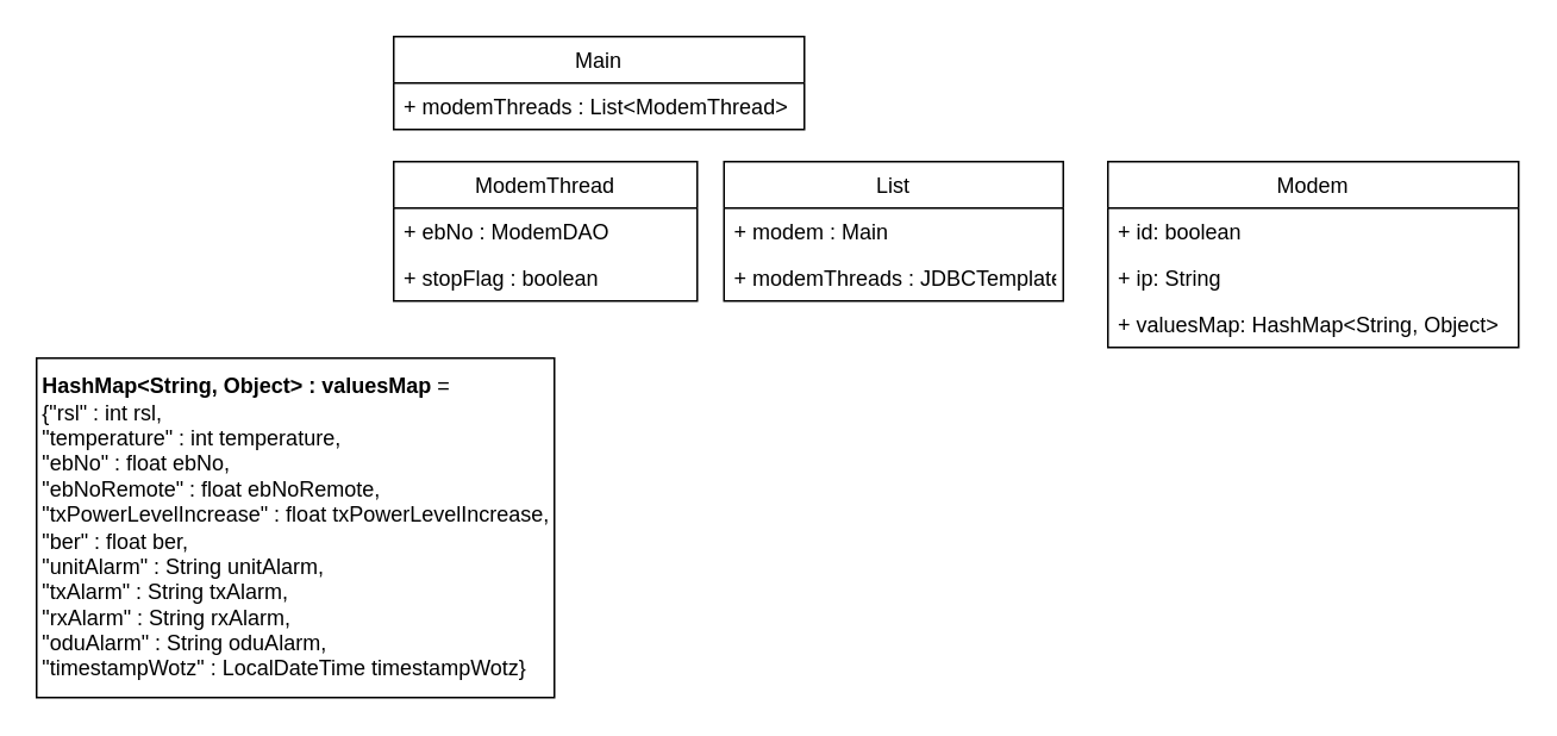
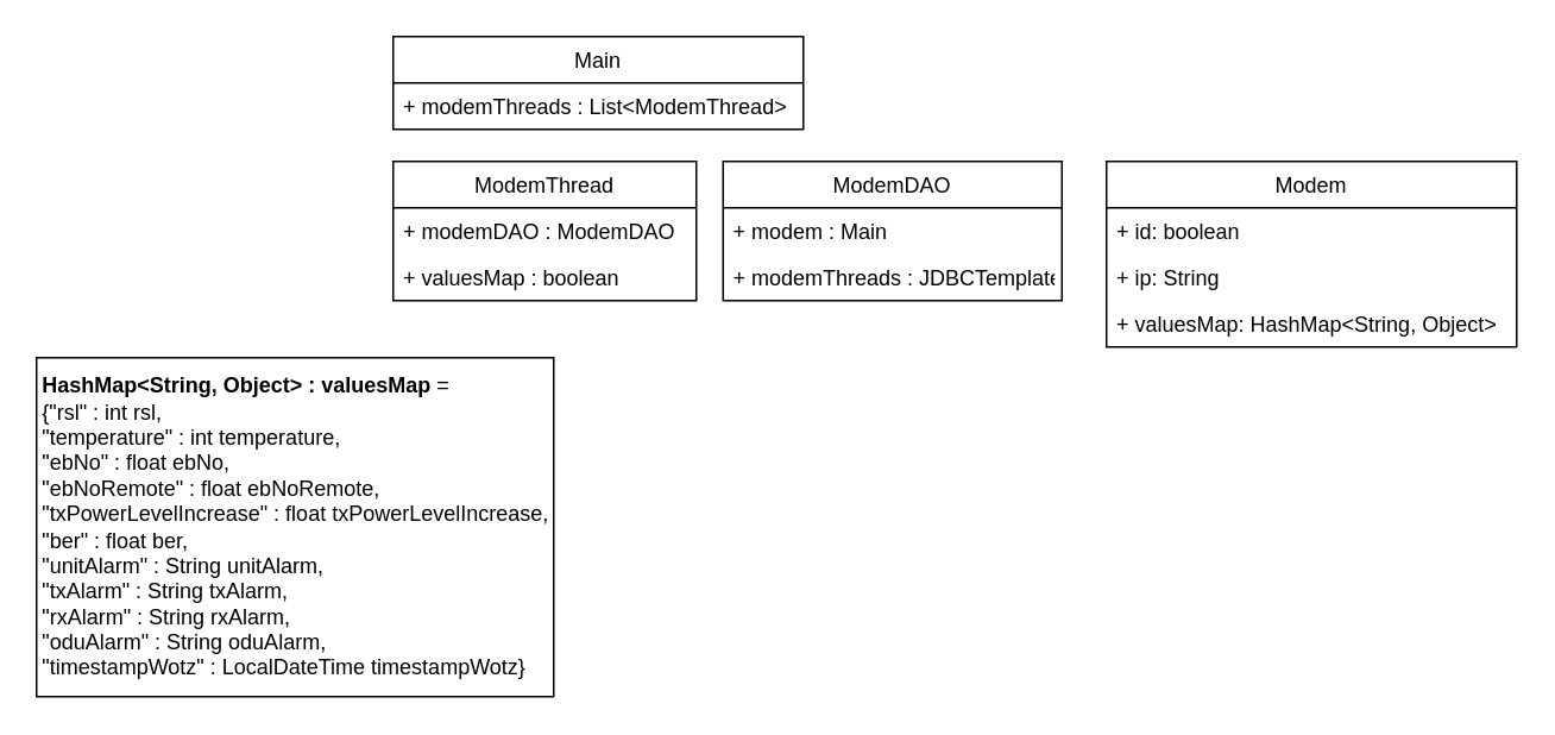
  <mxCell id="0" />
  <mxCell id="1" parent="0" />
- <mxCell id="2" value="List" style="swimlane;fontStyle=0;childLayout=stackLayout;horizontal=1;startSize=26;fillColor=none;horizontalStack=0;resizeParent=1;resizeParentMax=0;resizeLast=0;collapsible=1;marginBottom=0;" vertex="1" parent="1"><mxGeometry x="405" y="90" width="190" height="78" as="geometry" /></mxCell>
+ <mxCell id="2" value="ModemDAO" style="swimlane;fontStyle=0;childLayout=stackLayout;horizontal=1;startSize=26;fillColor=none;horizontalStack=0;resizeParent=1;resizeParentMax=0;resizeLast=0;collapsible=1;marginBottom=0;" vertex="1" parent="1"><mxGeometry x="405" y="90" width="190" height="78" as="geometry" /></mxCell>
  <mxCell id="3" value="+ modem : Main" style="text;strokeColor=none;fillColor=none;align=left;verticalAlign=top;spacingLeft=4;spacingRight=4;overflow=hidden;rotatable=0;points=[[0,0.5],[1,0.5]];portConstraint=eastwest;" vertex="1" parent="2"><mxGeometry y="26" width="190" height="26" as="geometry" /></mxCell>
  <mxCell id="4" value="+ modemThreads : JDBCTemplate" style="text;strokeColor=none;fillColor=none;align=left;verticalAlign=top;spacingLeft=4;spacingRight=4;overflow=hidden;rotatable=0;points=[[0,0.5],[1,0.5]];portConstraint=eastwest;" vertex="1" parent="2"><mxGeometry y="52" width="190" height="26" as="geometry" /></mxCell>
  <mxCell id="5" value="Modem" style="swimlane;fontStyle=0;childLayout=stackLayout;horizontal=1;startSize=26;fillColor=none;horizontalStack=0;resizeParent=1;resizeParentMax=0;resizeLast=0;collapsible=1;marginBottom=0;" vertex="1" parent="1"><mxGeometry x="620" y="90" width="230" height="104" as="geometry" /></mxCell>
  <mxCell id="6" value="+ id: boolean" style="text;strokeColor=none;fillColor=none;align=left;verticalAlign=top;spacingLeft=4;spacingRight=4;overflow=hidden;rotatable=0;points=[[0,0.5],[1,0.5]];portConstraint=eastwest;" vertex="1" parent="5"><mxGeometry y="26" width="230" height="26" as="geometry" /></mxCell>
  <mxCell id="7" value="+ ip: String" style="text;strokeColor=none;fillColor=none;align=left;verticalAlign=top;spacingLeft=4;spacingRight=4;overflow=hidden;rotatable=0;points=[[0,0.5],[1,0.5]];portConstraint=eastwest;" vertex="1" parent="5"><mxGeometry y="52" width="230" height="26" as="geometry" /></mxCell>
  <mxCell id="8" value="+ valuesMap: HashMap&lt;String, Object&gt;" style="text;strokeColor=none;fillColor=none;align=left;verticalAlign=top;spacingLeft=4;spacingRight=4;overflow=hidden;rotatable=0;points=[[0,0.5],[1,0.5]];portConstraint=eastwest;" vertex="1" parent="5"><mxGeometry y="78" width="230" height="26" as="geometry" /></mxCell>
  <mxCell id="9" value="&lt;div style=&quot;text-align: left&quot;&gt;&lt;span&gt;&lt;b&gt;HashMap&amp;lt;String, Object&amp;gt; : valuesMap&lt;/b&gt; =&amp;nbsp;&lt;/span&gt;&lt;/div&gt;&lt;div style=&quot;text-align: left&quot;&gt;&lt;span&gt;{&lt;/span&gt;&lt;span&gt;&quot;rsl&quot; : int rsl,&lt;/span&gt;&lt;/div&gt;&lt;div style=&quot;text-align: left&quot;&gt;&quot;temperature&quot; : int temperature,&lt;/div&gt;&lt;div style=&quot;text-align: left&quot;&gt;&quot;ebNo&quot; : float ebNo,&lt;/div&gt;&lt;div style=&quot;text-align: left&quot;&gt;&quot;ebNoRemote&quot; : float ebNoRemote,&lt;/div&gt;&lt;div style=&quot;text-align: left&quot;&gt;&quot;txPowerLevelIncrease&quot; : float txPowerLevelIncrease,&lt;/div&gt;&lt;div style=&quot;text-align: left&quot;&gt;&quot;ber&quot; : float ber,&lt;/div&gt;&lt;div style=&quot;text-align: left&quot;&gt;&quot;unitAlarm&quot; : String unitAlarm,&lt;/div&gt;&lt;div style=&quot;text-align: left&quot;&gt;&quot;txAlarm&quot; : String txAlarm,&lt;/div&gt;&lt;div style=&quot;text-align: left&quot;&gt;&quot;rxAlarm&quot; : String rxAlarm,&lt;/div&gt;&lt;div style=&quot;text-align: left&quot;&gt;&quot;oduAlarm&quot; : String oduAlarm,&lt;/div&gt;&lt;div style=&quot;text-align: left&quot;&gt;&quot;timestampWotz&quot; : LocalDateTime timestampWotz&lt;span&gt;}&lt;/span&gt;&lt;/div&gt;" style="html=1;labelBackgroundColor=none;fontFamily=Helvetica;fontColor=#000000;" vertex="1" parent="1"><mxGeometry x="20" y="200" width="290" height="190" as="geometry" /></mxCell>
  <mxCell id="10" value="ModemThread" style="swimlane;fontStyle=0;childLayout=stackLayout;horizontal=1;startSize=26;fillColor=none;horizontalStack=0;resizeParent=1;resizeParentMax=0;resizeLast=0;collapsible=1;marginBottom=0;labelBackgroundColor=none;fontFamily=Helvetica;fontColor=#000000;" vertex="1" parent="1"><mxGeometry x="220" y="90" width="170" height="78" as="geometry"><mxRectangle x="50" y="510" width="110" height="26" as="alternateBounds" /></mxGeometry></mxCell>
- <mxCell id="11" value="+ ebNo : ModemDAO" style="text;strokeColor=none;fillColor=none;align=left;verticalAlign=top;spacingLeft=4;spacingRight=4;overflow=hidden;rotatable=0;points=[[0,0.5],[1,0.5]];portConstraint=eastwest;labelBackgroundColor=none;fontFamily=Helvetica;fontColor=#000000;" vertex="1" parent="10"><mxGeometry y="26" width="170" height="26" as="geometry" /></mxCell>
- <mxCell id="12" value="+ stopFlag : boolean" style="text;strokeColor=none;fillColor=none;align=left;verticalAlign=top;spacingLeft=4;spacingRight=4;overflow=hidden;rotatable=0;points=[[0,0.5],[1,0.5]];portConstraint=eastwest;labelBackgroundColor=none;fontFamily=Helvetica;fontColor=#000000;" vertex="1" parent="10"><mxGeometry y="52" width="170" height="26" as="geometry" /></mxCell>
+ <mxCell id="11" value="+ modemDAO : ModemDAO" style="text;strokeColor=none;fillColor=none;align=left;verticalAlign=top;spacingLeft=4;spacingRight=4;overflow=hidden;rotatable=0;points=[[0,0.5],[1,0.5]];portConstraint=eastwest;labelBackgroundColor=none;fontFamily=Helvetica;fontColor=#000000;" vertex="1" parent="10"><mxGeometry y="26" width="170" height="26" as="geometry" /></mxCell>
+ <mxCell id="12" value="+ valuesMap : boolean" style="text;strokeColor=none;fillColor=none;align=left;verticalAlign=top;spacingLeft=4;spacingRight=4;overflow=hidden;rotatable=0;points=[[0,0.5],[1,0.5]];portConstraint=eastwest;labelBackgroundColor=none;fontFamily=Helvetica;fontColor=#000000;" vertex="1" parent="10"><mxGeometry y="52" width="170" height="26" as="geometry" /></mxCell>
  <mxCell id="13" value="Main" style="swimlane;fontStyle=0;childLayout=stackLayout;horizontal=1;startSize=26;fillColor=none;horizontalStack=0;resizeParent=1;resizeParentMax=0;resizeLast=0;collapsible=1;marginBottom=0;labelBackgroundColor=none;fontFamily=Helvetica;fontColor=#000000;" vertex="1" parent="1"><mxGeometry x="220" y="20" width="230" height="52" as="geometry" /></mxCell>
  <mxCell id="14" value="+ modemThreads : List&lt;ModemThread&gt;" style="text;strokeColor=none;fillColor=none;align=left;verticalAlign=top;spacingLeft=4;spacingRight=4;overflow=hidden;rotatable=0;points=[[0,0.5],[1,0.5]];portConstraint=eastwest;labelBackgroundColor=none;fontFamily=Helvetica;fontColor=#000000;" vertex="1" parent="13"><mxGeometry y="26" width="230" height="26" as="geometry" /></mxCell>
